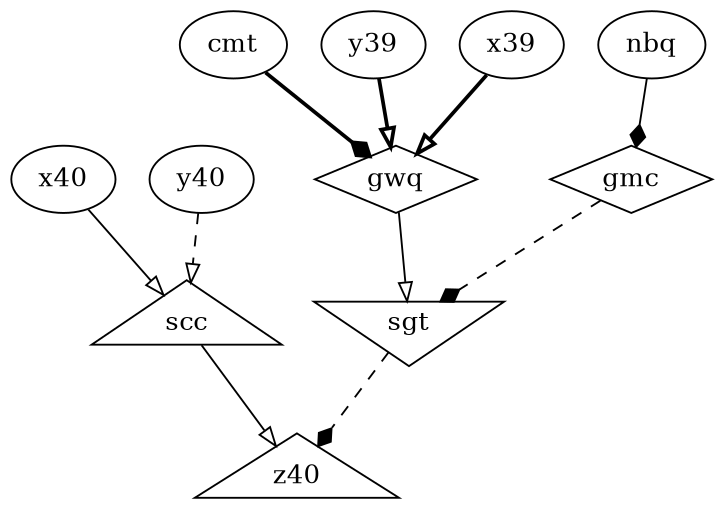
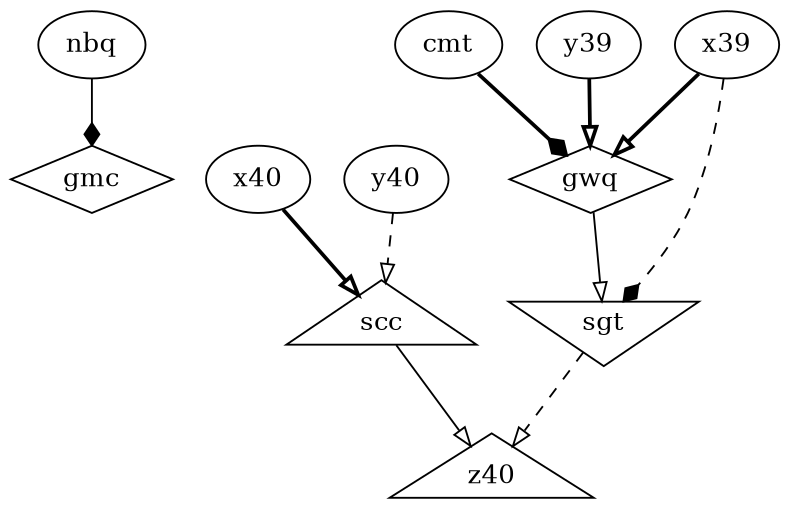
  digraph {
    splines=true
    edge [arrowhead=onormal style=solid]
    gmc [shape=diamond]
    sgt [shape=invtriangle]
    z40 [shape=triangle]
    gwq [shape=diamond]
    cmt
    nbq
    y39
    x39
    scc [shape=triangle]
    x40
    y40
-   gmc -> sgt [arrowhead=diamond style=dashed]
-   sgt -> z40 [arrowhead=diamond style=dashed]
+   x39 -> sgt [arrowhead=diamond style=dashed]
+   sgt -> z40 [style=dashed]
    gwq -> sgt
    cmt -> gwq [arrowhead=diamond style=bold]
    nbq -> gmc [arrowhead=diamond]
    y39 -> gwq [style=bold]
    x39 -> gwq [style=bold]
    scc -> z40
-   x40 -> scc
+   x40 -> scc [style=bold]
    y40 -> scc [style=dashed]
  }
